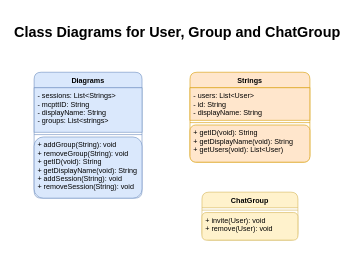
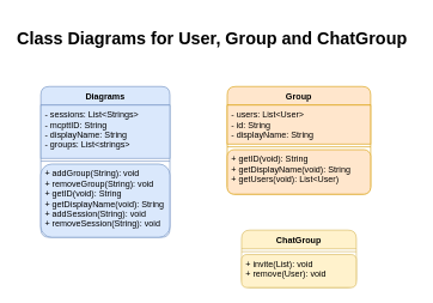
  <mxCell id="0" />
  <mxCell id="1" parent="0" />
  <mxCell id="2" value="Diagrams" style="swimlane;fontStyle=1;align=center;verticalAlign=top;childLayout=stackLayout;horizontal=1;startSize=26;horizontalStack=0;resizeParent=1;resizeParentMax=0;resizeLast=0;collapsible=1;marginBottom=0;fillColor=#dae8fc;strokeColor=#6c8ebf;rounded=1;swimlaneLine=1;" vertex="1" parent="1"><mxGeometry x="56" y="120" width="180" height="210" as="geometry" /></mxCell>
  <mxCell id="3" value="- sessions: List&lt;Strings&gt;&#10;- mcpttID: String&#10;- displayName: String&#10;- groups: List&lt;strings&gt;&#10;" style="text;strokeColor=#6c8ebf;fillColor=#dae8fc;align=left;verticalAlign=top;spacingLeft=4;spacingRight=4;overflow=hidden;rotatable=0;points=[[0,0.5],[1,0.5]];portConstraint=eastwest;" vertex="1" parent="2"><mxGeometry y="26" width="180" height="74" as="geometry" /></mxCell>
  <mxCell id="4" value="" style="line;strokeWidth=1;fillColor=#dae8fc;align=left;verticalAlign=middle;spacingTop=-1;spacingLeft=3;spacingRight=3;rotatable=0;labelPosition=right;points=[];portConstraint=eastwest;strokeColor=#6c8ebf;" vertex="1" parent="2"><mxGeometry y="100" width="180" height="8" as="geometry" /></mxCell>
  <mxCell id="5" value="+ addGroup(String): void&#10;+ removeGroup(String): void&#10;+ getID(void): String&#10;+ getDisplayName(void): String&#10;+ addSession(String): void&#10;+ removeSession(String): void" style="text;strokeColor=#6c8ebf;fillColor=#dae8fc;align=left;verticalAlign=top;spacingLeft=4;spacingRight=4;overflow=hidden;rotatable=0;points=[[0,0.5],[1,0.5]];portConstraint=eastwest;rounded=1;" vertex="1" parent="2"><mxGeometry y="108" width="180" height="102" as="geometry" /></mxCell>
- <mxCell id="6" value="Strings" style="swimlane;fontStyle=1;align=center;verticalAlign=top;childLayout=stackLayout;horizontal=1;startSize=26;horizontalStack=0;resizeParent=1;resizeParentMax=0;resizeLast=0;collapsible=1;marginBottom=0;rounded=1;fillColor=#ffe6cc;strokeColor=#d79b00;" vertex="1" parent="1"><mxGeometry x="316" y="120" width="200" height="150" as="geometry" /></mxCell>
+ <mxCell id="6" value="Group" style="swimlane;fontStyle=1;align=center;verticalAlign=top;childLayout=stackLayout;horizontal=1;startSize=26;horizontalStack=0;resizeParent=1;resizeParentMax=0;resizeLast=0;collapsible=1;marginBottom=0;rounded=1;fillColor=#ffe6cc;strokeColor=#d79b00;" vertex="1" parent="1"><mxGeometry x="316" y="120" width="200" height="150" as="geometry" /></mxCell>
  <mxCell id="7" value="- users: List&lt;User&gt;&#10;- id: String&#10;- displayName: String" style="text;strokeColor=#d79b00;fillColor=#ffe6cc;align=left;verticalAlign=top;spacingLeft=4;spacingRight=4;overflow=hidden;rotatable=0;points=[[0,0.5],[1,0.5]];portConstraint=eastwest;" vertex="1" parent="6"><mxGeometry y="26" width="200" height="54" as="geometry" /></mxCell>
  <mxCell id="8" value="" style="line;strokeWidth=1;fillColor=#ffe6cc;align=left;verticalAlign=middle;spacingTop=-1;spacingLeft=3;spacingRight=3;rotatable=0;labelPosition=right;points=[];portConstraint=eastwest;strokeColor=#d79b00;" vertex="1" parent="6"><mxGeometry y="80" width="200" height="8" as="geometry" /></mxCell>
  <mxCell id="9" value="+ getID(void): String&#10;+ getDisplayName(void): String&#10;+ getUsers(void): List&lt;User)" style="text;strokeColor=#d79b00;fillColor=#ffe6cc;align=left;verticalAlign=top;spacingLeft=4;spacingRight=4;overflow=hidden;rotatable=0;points=[[0,0.5],[1,0.5]];portConstraint=eastwest;rounded=1;" vertex="1" parent="6"><mxGeometry y="88" width="200" height="62" as="geometry" /></mxCell>
  <mxCell id="10" value="ChatGroup" style="swimlane;fontStyle=1;align=center;verticalAlign=top;childLayout=stackLayout;horizontal=1;startSize=26;horizontalStack=0;resizeParent=1;resizeParentMax=0;resizeLast=0;collapsible=1;marginBottom=0;rounded=1;fillColor=#fff2cc;strokeColor=#d6b656;" vertex="1" parent="1"><mxGeometry x="336" y="320" width="160" height="80" as="geometry" /></mxCell>
  <mxCell id="11" value="" style="line;strokeWidth=1;fillColor=#fff2cc;align=left;verticalAlign=middle;spacingTop=-1;spacingLeft=3;spacingRight=3;rotatable=0;labelPosition=right;points=[];portConstraint=eastwest;strokeColor=#d6b656;" vertex="1" parent="10"><mxGeometry y="26" width="160" height="8" as="geometry" /></mxCell>
- <mxCell id="12" value="+ invite(User): void&#10;+ remove(User): void" style="text;strokeColor=#d6b656;fillColor=#fff2cc;align=left;verticalAlign=top;spacingLeft=4;spacingRight=4;overflow=hidden;rotatable=0;points=[[0,0.5],[1,0.5]];portConstraint=eastwest;rounded=1;" vertex="1" parent="10"><mxGeometry y="34" width="160" height="46" as="geometry" /></mxCell>
+ <mxCell id="12" value="+ invite(List): void&#10;+ remove(User): void" style="text;strokeColor=#d6b656;fillColor=#fff2cc;align=left;verticalAlign=top;spacingLeft=4;spacingRight=4;overflow=hidden;rotatable=0;points=[[0,0.5],[1,0.5]];portConstraint=eastwest;rounded=1;" vertex="1" parent="10"><mxGeometry y="34" width="160" height="46" as="geometry" /></mxCell>
  <mxCell id="13" value="&lt;h1&gt;&lt;b&gt;Class Diagrams for User, Group and ChatGroup&lt;/b&gt;&lt;/h1&gt;" style="text;html=1;resizable=0;points=[];autosize=1;align=left;verticalAlign=top;spacingTop=-4;" vertex="1" parent="1"><mxGeometry x="20.5" y="20" width="560" height="50" as="geometry" /></mxCell>
